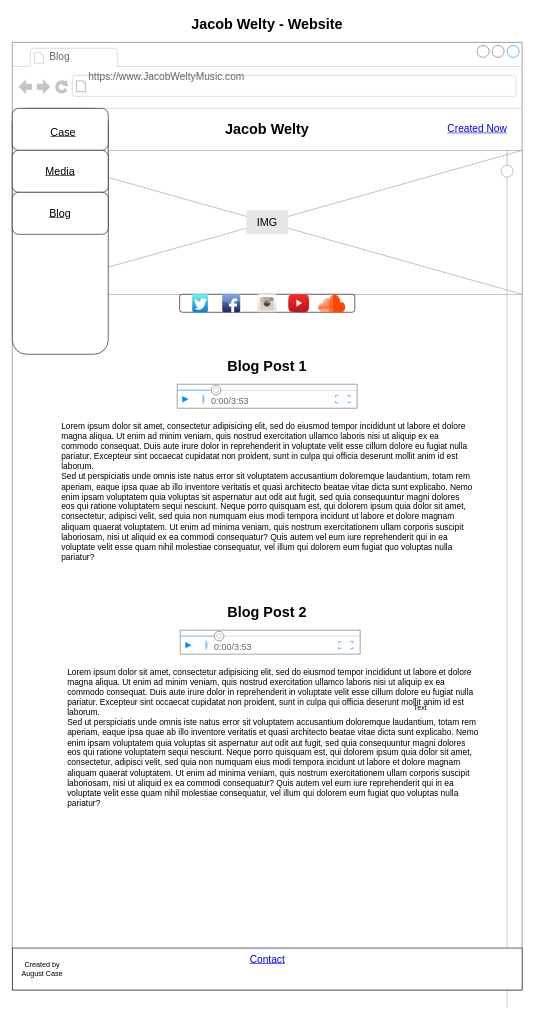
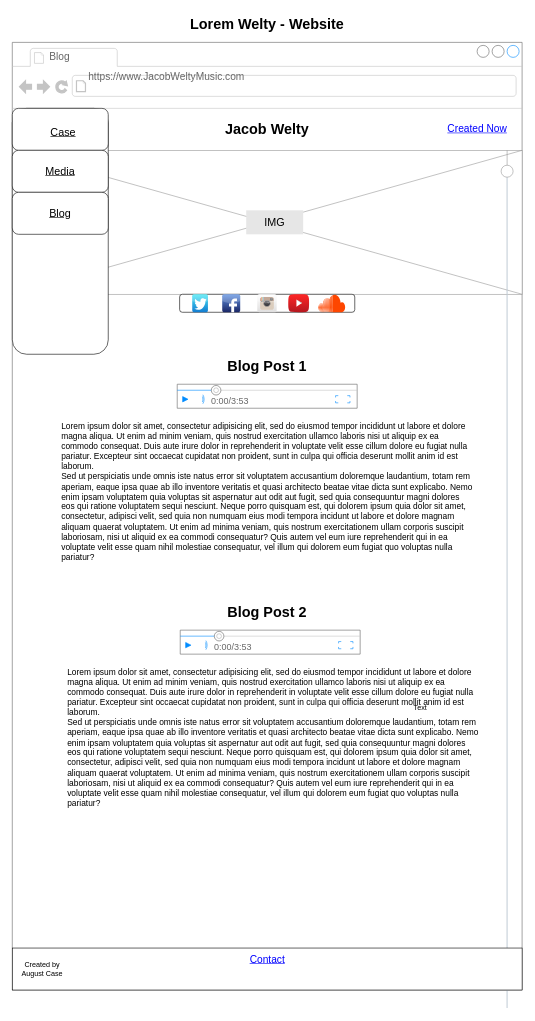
  <mxCell id="0" />
  <mxCell id="1" parent="0" />
  <mxCell id="2" value="" style="strokeWidth=1;shadow=0;dashed=0;align=center;html=1;shape=mxgraph.mockup.containers.browserWindow;rSize=0;strokeColor=#666666;strokeColor2=#008cff;strokeColor3=#c4c4c4;mainText=,;recursiveResize=0;" parent="1" vertex="1"><mxGeometry y="70" width="850" height="1580" as="geometry" x="20" /></mxCell>
  <mxCell id="3" value="" style="verticalLabelPosition=bottom;shadow=0;dashed=0;align=center;html=1;verticalAlign=top;strokeWidth=1;shape=mxgraph.mockup.graphics.simpleIcon;strokeColor=#999999;perimeterSpacing=1;" parent="2" vertex="1"><mxGeometry y="180" width="850" height="240" as="geometry" /></mxCell>
  <mxCell id="4" value="Blog" style="strokeWidth=1;shadow=0;dashed=0;align=center;html=1;shape=mxgraph.mockup.containers.anchor;fontSize=17;fontColor=#666666;align=left;whiteSpace=wrap;" parent="2" vertex="1"><mxGeometry x="60" y="12" width="110" height="26" as="geometry" /></mxCell>
  <mxCell id="5" value="https://www.JacobWeltyMusic.com" style="strokeWidth=1;shadow=0;dashed=0;align=center;html=1;shape=mxgraph.mockup.containers.anchor;rSize=0;fontSize=17;fontColor=#666666;align=left;" parent="2" vertex="1"><mxGeometry x="125" y="45" width="250" height="26" as="geometry" /></mxCell>
  <mxCell id="6" value="" style="rounded=1;whiteSpace=wrap;html=1;direction=south;" parent="2" vertex="1"><mxGeometry y="110" width="160" height="410" as="geometry" /></mxCell>
  <mxCell id="7" value="" style="rounded=1;whiteSpace=wrap;html=1;" parent="2" vertex="1"><mxGeometry y="110" width="160" height="70" as="geometry" /></mxCell>
  <mxCell id="8" value="" style="rounded=1;whiteSpace=wrap;html=1;" parent="2" vertex="1"><mxGeometry y="180" width="160" height="70" as="geometry" /></mxCell>
  <mxCell id="9" value="" style="rounded=1;whiteSpace=wrap;html=1;" parent="2" vertex="1"><mxGeometry y="250" width="160" height="70" as="geometry" /></mxCell>
  <mxCell id="10" value="&lt;font style=&quot;font-size: 18px;&quot;&gt;&lt;u&gt;Case&lt;/u&gt;&lt;/font&gt;" style="text;html=1;align=center;verticalAlign=middle;whiteSpace=wrap;rounded=0;" parent="2" vertex="1"><mxGeometry x="50" y="130" width="70" height="40" as="geometry" /></mxCell>
  <mxCell id="11" value="&lt;font style=&quot;font-size: 18px;&quot;&gt;&lt;u&gt;Media&lt;/u&gt;&lt;/font&gt;" style="text;html=1;align=center;verticalAlign=middle;whiteSpace=wrap;rounded=0;" parent="2" vertex="1"><mxGeometry x="50" y="200" width="60" height="30" as="geometry" /></mxCell>
  <mxCell id="12" value="&lt;font style=&quot;font-size: 18px;&quot;&gt;&lt;u&gt;Blog&lt;/u&gt;&lt;/font&gt;" style="text;html=1;align=center;verticalAlign=middle;whiteSpace=wrap;rounded=0;" parent="2" vertex="1"><mxGeometry x="50" y="270" width="60" height="30" as="geometry" /></mxCell>
- <mxCell id="13" value="&lt;font style=&quot;font-size: 18px;&quot;&gt;IMG&lt;/font&gt;" style="text;html=1;align=center;verticalAlign=middle;whiteSpace=wrap;rounded=0;fillColor=#E6E6E6;perimeterSpacing=1;" parent="2" vertex="1"><mxGeometry x="390" y="280" width="70" height="40" as="geometry" /></mxCell>
+ <mxCell id="13" value="&lt;font style=&quot;font-size: 18px;&quot;&gt;IMG&lt;/font&gt;" style="text;html=1;align=center;verticalAlign=middle;whiteSpace=wrap;rounded=0;fillColor=#E6E6E6;perimeterSpacing=1;" parent="2" vertex="1"><mxGeometry x="390" y="280" width="95" height="40" as="geometry" /></mxCell>
  <mxCell id="14" value="&lt;h1 style=&quot;margin-top: 0px;&quot;&gt;Jacob Welty&lt;/h1&gt;" style="text;html=1;whiteSpace=wrap;overflow=hidden;rounded=0;align=center;" parent="2" vertex="1"><mxGeometry x="335" y="125" width="180" height="50" as="geometry" /></mxCell>
  <mxCell id="15" style="edgeStyle=orthogonalEdgeStyle;rounded=0;orthogonalLoop=1;jettySize=auto;html=1;exitX=1;exitY=0.5;exitDx=0;exitDy=0;" parent="2" source="6" target="6" edge="1"><mxGeometry relative="1" as="geometry" /></mxCell>
  <mxCell id="16" value="" style="verticalLabelPosition=bottom;shadow=0;dashed=0;align=center;html=1;verticalAlign=top;strokeWidth=1;shape=mxgraph.mockup.forms.horSlider;strokeColor=#999999;sliderStyle=basic;sliderPos=97.902;handleStyle=circle;fillColor2=#ddeeff;direction=north;" parent="2" vertex="1"><mxGeometry x="810" y="180" width="30" height="1430" as="geometry" /></mxCell>
  <mxCell id="17" value="Created Now" style="shape=rectangle;strokeColor=none;fillColor=none;linkText=;fontSize=17;fontColor=#0000ff;fontStyle=4;html=1;align=center;" parent="2" vertex="1"><mxGeometry x="700" y="130" width="150" height="30" as="geometry" /></mxCell>
  <mxCell id="18" value="" style="rounded=0;whiteSpace=wrap;html=1;" parent="2" vertex="1"><mxGeometry y="1510" width="850" height="70" as="geometry" /></mxCell>
  <mxCell id="19" value="Created by August Case" style="text;html=1;align=center;verticalAlign=middle;whiteSpace=wrap;rounded=0;" parent="2" vertex="1"><mxGeometry x="10" y="1530" width="80" height="30" as="geometry" /></mxCell>
  <mxCell id="20" value="Contact" style="shape=rectangle;strokeColor=none;fillColor=none;linkText=;fontSize=17;fontColor=#0000ff;fontStyle=4;html=1;align=center;" parent="2" vertex="1"><mxGeometry x="350" y="1515" width="150" height="30" as="geometry" /></mxCell>
  <mxCell id="21" value="&lt;h1 style=&quot;margin-top: 0px;&quot;&gt;Blog Post 1&lt;/h1&gt;" style="text;html=1;whiteSpace=wrap;overflow=hidden;rounded=0;align=center;" vertex="1" parent="2"><mxGeometry x="335" y="520" width="180" height="40" as="geometry" /></mxCell>
  <mxCell id="22" value="" style="verticalLabelPosition=bottom;shadow=0;dashed=0;align=center;html=1;verticalAlign=top;strokeWidth=1;shape=mxgraph.mockup.containers.videoPlayer;strokeColor=#666666;strokeColor2=#008cff;strokeColor3=#c4c4c4;textColor=#666666;fillColor2=#008cff;barHeight=30;barPos=20;" vertex="1" parent="2"><mxGeometry x="275" y="570" width="300" height="30" as="geometry" /></mxCell>
  <mxCell id="23" value="&lt;font style=&quot;font-size: 14px;&quot;&gt;Lorem ipsum dolor sit amet, consectetur adipisicing elit, sed do eiusmod tempor incididunt ut labore et dolore magna aliqua. Ut enim ad minim veniam, quis nostrud exercitation ullamco laboris nisi ut aliquip ex ea commodo consequat. Duis aute irure dolor in reprehenderit in voluptate velit esse cillum dolore eu fugiat nulla pariatur. Excepteur sint occaecat cupidatat non proident, sunt in culpa qui officia deserunt mollit anim id est laborum.&lt;br&gt;Sed ut perspiciatis unde omnis iste natus error sit voluptatem accusantium doloremque laudantium, totam rem aperiam, eaque ipsa quae ab illo inventore veritatis et quasi architecto beatae vitae dicta sunt explicabo. Nemo enim ipsam voluptatem quia voluptas sit aspernatur aut odit aut fugit, sed quia consequuntur magni dolores eos qui ratione voluptatem sequi nesciunt. Neque porro quisquam est, qui dolorem ipsum quia dolor sit amet, consectetur, adipisci velit, sed quia non numquam eius modi tempora incidunt ut labore et dolore magnam aliquam quaerat voluptatem. Ut enim ad minima veniam, quis nostrum exercitationem ullam corporis suscipit laboriosam, nisi ut aliquid ex ea commodi consequatur? Quis autem vel eum iure reprehenderit qui in ea voluptate velit esse quam nihil molestiae consequatur, vel illum qui dolorem eum fugiat quo voluptas nulla pariatur?&lt;/font&gt;" style="text;spacingTop=-5;whiteSpace=wrap;html=1;align=left;fontSize=12;fontFamily=Helvetica;fillColor=none;strokeColor=none;" vertex="1" parent="2"><mxGeometry x="80" y="630" width="690" height="270" as="geometry" /></mxCell>
  <mxCell id="24" value="&lt;h1 style=&quot;margin-top: 0px;&quot;&gt;Blog Post 2&lt;/h1&gt;" style="text;html=1;whiteSpace=wrap;overflow=hidden;rounded=0;align=center;" vertex="1" parent="2"><mxGeometry x="335" y="930" width="180" height="40" as="geometry" /></mxCell>
  <mxCell id="25" value="" style="verticalLabelPosition=bottom;shadow=0;dashed=0;align=center;html=1;verticalAlign=top;strokeWidth=1;shape=mxgraph.mockup.containers.videoPlayer;strokeColor=#666666;strokeColor2=#008cff;strokeColor3=#c4c4c4;textColor=#666666;fillColor2=#008cff;barHeight=30;barPos=20;" vertex="1" parent="2"><mxGeometry x="280" y="980" width="300" height="30" as="geometry" /></mxCell>
  <mxCell id="26" value="&lt;font style=&quot;font-size: 14px;&quot;&gt;Lorem ipsum dolor sit amet, consectetur adipisicing elit, sed do eiusmod tempor incididunt ut labore et dolore magna aliqua. Ut enim ad minim veniam, quis nostrud exercitation ullamco laboris nisi ut aliquip ex ea commodo consequat. Duis aute irure dolor in reprehenderit in voluptate velit esse cillum dolore eu fugiat nulla pariatur. Excepteur sint occaecat cupidatat non proident, sunt in culpa qui officia deserunt mollit anim id est laborum.&lt;br&gt;Sed ut perspiciatis unde omnis iste natus error sit voluptatem accusantium doloremque laudantium, totam rem aperiam, eaque ipsa quae ab illo inventore veritatis et quasi architecto beatae vitae dicta sunt explicabo. Nemo enim ipsam voluptatem quia voluptas sit aspernatur aut odit aut fugit, sed quia consequuntur magni dolores eos qui ratione voluptatem sequi nesciunt. Neque porro quisquam est, qui dolorem ipsum quia dolor sit amet, consectetur, adipisci velit, sed quia non numquam eius modi tempora incidunt ut labore et dolore magnam aliquam quaerat voluptatem. Ut enim ad minima veniam, quis nostrum exercitationem ullam corporis suscipit laboriosam, nisi ut aliquid ex ea commodi consequatur? Quis autem vel eum iure reprehenderit qui in ea voluptate velit esse quam nihil molestiae consequatur, vel illum qui dolorem eum fugiat quo voluptas nulla pariatur?&lt;/font&gt;" style="text;spacingTop=-5;whiteSpace=wrap;html=1;align=left;fontSize=12;fontFamily=Helvetica;fillColor=none;strokeColor=none;" vertex="1" parent="2"><mxGeometry x="90" y="1040" width="690" height="270" as="geometry" /></mxCell>
  <mxCell id="27" value="Text" style="text;html=1;align=center;verticalAlign=middle;resizable=0;points=[];autosize=1;strokeColor=none;fillColor=none;" vertex="1" parent="2"><mxGeometry x="655" y="1095" width="50" height="30" as="geometry" /></mxCell>
- <mxCell id="28" value="&lt;h1 style=&quot;margin-top: 0px;&quot;&gt;Jacob Welty - Website&lt;/h1&gt;" style="text;html=1;whiteSpace=wrap;overflow=hidden;rounded=0;align=center;" parent="1" vertex="1"><mxGeometry y="20" width="850" height="40" as="geometry" x="20" /></mxCell>
+ <mxCell id="28" value="&lt;h1 style=&quot;margin-top: 0px;&quot;&gt;Lorem Welty - Website&lt;/h1&gt;" style="text;html=1;whiteSpace=wrap;overflow=hidden;rounded=0;align=center;" parent="1" vertex="1"><mxGeometry y="20" width="850" height="40" as="geometry" x="20" /></mxCell>
  <mxCell id="29" value="" style="rounded=1;whiteSpace=wrap;html=1;" vertex="1" parent="1"><mxGeometry x="299" y="490" width="292" height="30" as="geometry" /></mxCell>
  <mxCell id="30" value="" style="dashed=0;outlineConnect=0;html=1;align=center;labelPosition=center;verticalLabelPosition=bottom;verticalAlign=top;shape=mxgraph.weblogos.soundcloud;fillColor=#FE4600;strokeColor=none" vertex="1" parent="1"><mxGeometry x="530" y="490" width="45" height="30" as="geometry" /></mxCell>
  <mxCell id="31" value="" style="dashed=0;outlineConnect=0;html=1;align=center;labelPosition=center;verticalLabelPosition=bottom;verticalAlign=top;shape=mxgraph.weblogos.youtube_2;fillColor=#FF2626;gradientColor=#B5171F" vertex="1" parent="1"><mxGeometry x="480" y="490" width="35" height="30" as="geometry" /></mxCell>
  <mxCell id="32" value="" style="dashed=0;outlineConnect=0;html=1;align=center;labelPosition=center;verticalLabelPosition=bottom;verticalAlign=top;shape=mxgraph.webicons.instagram;gradientColor=#DFDEDE" vertex="1" parent="1"><mxGeometry x="428.4" y="490" width="32.4" height="30" as="geometry" /></mxCell>
  <mxCell id="33" value="" style="dashed=0;outlineConnect=0;html=1;align=center;labelPosition=center;verticalLabelPosition=bottom;verticalAlign=top;shape=mxgraph.webicons.facebook;fillColor=#6294E4;gradientColor=#1A2665" vertex="1" parent="1"><mxGeometry x="370" y="490" width="30" height="30" as="geometry" /></mxCell>
  <mxCell id="34" value="" style="dashed=0;outlineConnect=0;html=1;align=center;labelPosition=center;verticalLabelPosition=bottom;verticalAlign=top;shape=mxgraph.webicons.twitter;fillColor=#49EAF7;gradientColor=#137BD0" vertex="1" parent="1"><mxGeometry x="320" y="490" width="26.2" height="30" as="geometry" /></mxCell>
